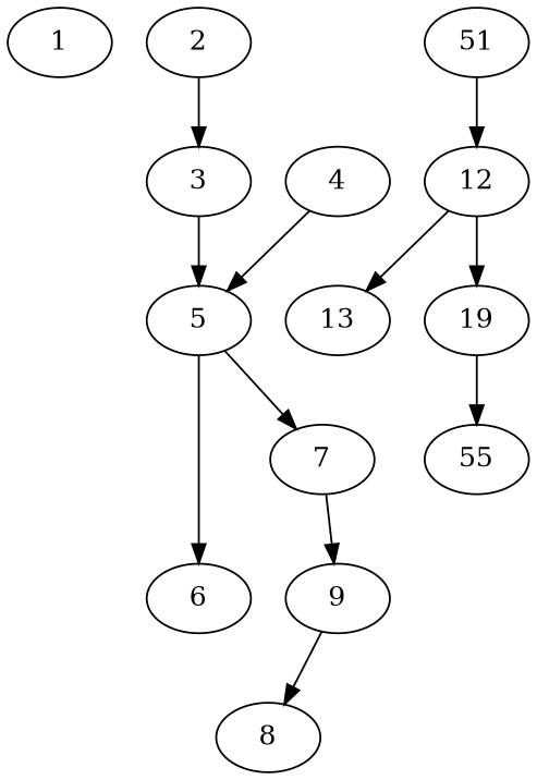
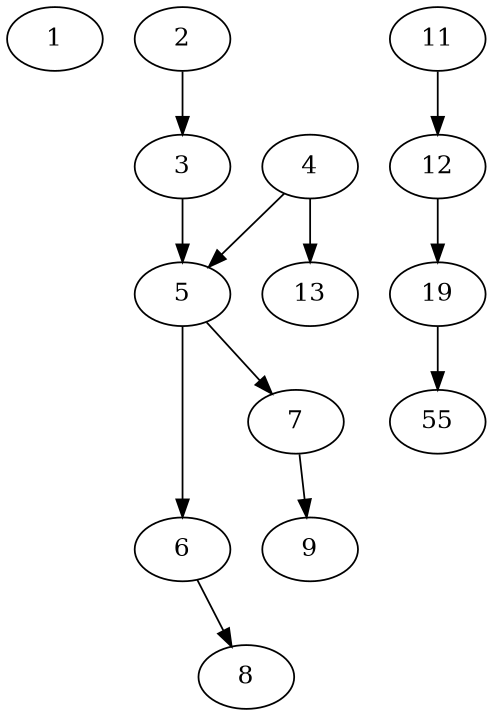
  digraph {
    node [alpha=0.03]
    1 [alpha=0.07 expect_size=35631104]
    2 [alpha=0.10 expect_size=20948992]
    3 [alpha=0.19 expect_size=24124416]
    5 [expect_size=21202944]
    4 [alpha=0.04 expect_size=5816320]
    6 [alpha=0.20 expect_size=31020032]
    7 [alpha=0.15 expect_size=31113216]
    8 [expect_size=37415936]
    9 [alpha=0.05 expect_size=15925248]
-   11 [alpha=0.00 expect_size=43264000 label=51]
+   11 [alpha=0.00 expect_size=43264000]
    12 [alpha=0.01 expect_size=13358080]
    13 [alpha=0.06 expect_size=35798016]
    n13 [alpha=0.00 expect_size=32968704 label=19]
    n14 [alpha=0.12 expect_size=41746432 label=55]
    2 -> 3
    3 -> 5
    5 -> 6
    5 -> 7
    4 -> 5
-   9 -> 8
+   6 -> 8
    7 -> 9
    11 -> 12
-   12 -> 13
+   4 -> 13
    12 -> n13
    n13 -> n14
  }
